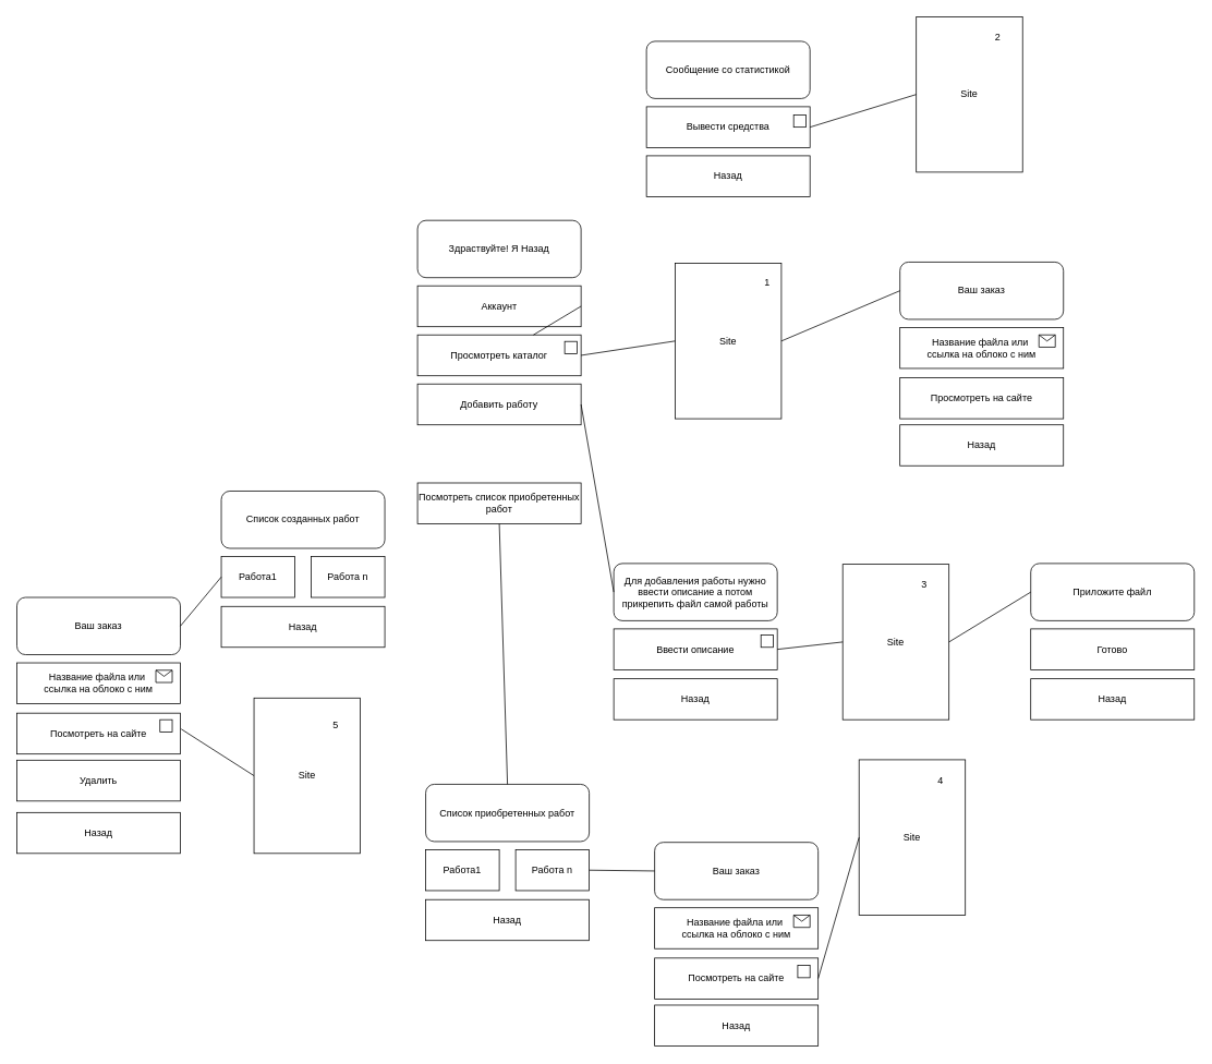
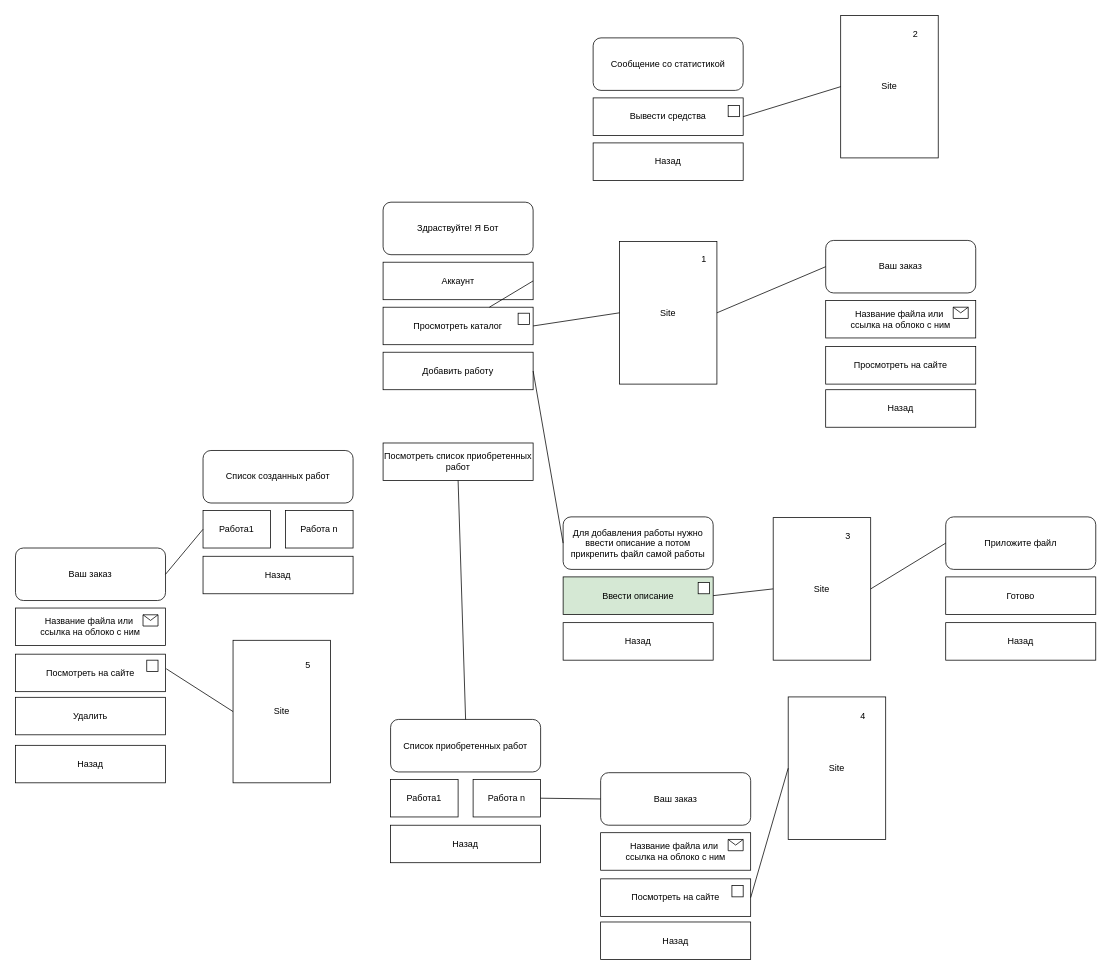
  <mxCell id="0" />
  <mxCell id="1" parent="0" />
  <mxCell id="2" value="Аккаунт" style="rounded=0;whiteSpace=wrap;html=1;" parent="1" vertex="1"><mxGeometry x="510" y="349" width="200" height="50" as="geometry" /></mxCell>
- <mxCell id="3" value="Здраствуйте! Я Назад" style="rounded=1;whiteSpace=wrap;html=1;" parent="1" vertex="1"><mxGeometry x="510" y="269" width="200" height="70" as="geometry" /></mxCell>
+ <mxCell id="3" value="Здраствуйте! Я Бот" style="rounded=1;whiteSpace=wrap;html=1;" parent="1" vertex="1"><mxGeometry x="510" y="269" width="200" height="70" as="geometry" /></mxCell>
  <mxCell id="4" value="Просмотреть каталог" style="rounded=0;whiteSpace=wrap;html=1;" parent="1" vertex="1"><mxGeometry x="510" y="409" width="200" height="50" as="geometry" /></mxCell>
  <mxCell id="5" value="Добавить работу" style="rounded=0;whiteSpace=wrap;html=1;" parent="1" vertex="1"><mxGeometry x="510" y="469" width="200" height="50" as="geometry" /></mxCell>
  <mxCell id="6" value="Назад" style="rounded=0;whiteSpace=wrap;html=1;" parent="1" vertex="1"><mxGeometry x="790" y="190" width="200" height="50" as="geometry" /></mxCell>
  <mxCell id="7" value="Сообщение со статистикой" style="rounded=1;whiteSpace=wrap;html=1;" parent="1" vertex="1"><mxGeometry x="790" y="50" width="200" height="70" as="geometry" /></mxCell>
  <mxCell id="8" value="" style="endArrow=none;html=1;rounded=0;exitX=1;exitY=0.5;exitDx=0;exitDy=0;" parent="1" source="2" target="4" edge="1"><mxGeometry width="50" height="50" relative="1" as="geometry"><mxPoint x="840" y="360" as="sourcePoint" /><mxPoint x="890" y="310" as="targetPoint" /></mxGeometry></mxCell>
  <mxCell id="9" value="" style="whiteSpace=wrap;html=1;aspect=fixed;" parent="1" vertex="1"><mxGeometry x="690" y="417" width="15" height="15" as="geometry" /></mxCell>
- <mxCell id="10" value="Ввести описание" style="rounded=0;whiteSpace=wrap;html=1;" parent="1" vertex="1"><mxGeometry x="750" y="768.5" width="200" height="50" as="geometry" /></mxCell>
+ <mxCell id="10" value="Ввести описание" style="rounded=0;whiteSpace=wrap;html=1;fillColor=#d5e8d4;" parent="1" vertex="1"><mxGeometry x="750" y="768.5" width="200" height="50" as="geometry" /></mxCell>
  <mxCell id="11" value="Для добавления работы нужно ввести описание а потом прикрепить файл самой работы" style="rounded=1;whiteSpace=wrap;html=1;" parent="1" vertex="1"><mxGeometry x="750" y="688.5" width="200" height="70" as="geometry" /></mxCell>
  <mxCell id="12" value="" style="whiteSpace=wrap;html=1;aspect=fixed;" parent="1" vertex="1"><mxGeometry x="930" y="776" width="15" height="15" as="geometry" /></mxCell>
  <mxCell id="13" value="Site" style="rounded=0;whiteSpace=wrap;html=1;" parent="1" vertex="1"><mxGeometry x="1030" y="689.5" width="130" height="190" as="geometry" /></mxCell>
  <mxCell id="14" value="Назад" style="rounded=0;whiteSpace=wrap;html=1;" parent="1" vertex="1"><mxGeometry x="750" y="829.5" width="200" height="50" as="geometry" /></mxCell>
  <mxCell id="15" value="Приложите файл" style="rounded=1;whiteSpace=wrap;html=1;" parent="1" vertex="1"><mxGeometry x="1260" y="688.5" width="200" height="70" as="geometry" /></mxCell>
  <mxCell id="16" value="Назад" style="rounded=0;whiteSpace=wrap;html=1;" parent="1" vertex="1"><mxGeometry x="1260" y="829.5" width="200" height="50" as="geometry" /></mxCell>
  <mxCell id="17" value="Готово" style="rounded=0;whiteSpace=wrap;html=1;" parent="1" vertex="1"><mxGeometry x="1260" y="768.5" width="200" height="50" as="geometry" /></mxCell>
  <mxCell id="18" value="" style="endArrow=none;html=1;rounded=0;exitX=1;exitY=0.5;exitDx=0;exitDy=0;entryX=0;entryY=0.5;entryDx=0;entryDy=0;" parent="1" source="10" target="13" edge="1"><mxGeometry width="50" height="50" relative="1" as="geometry"><mxPoint x="1060" y="809.5" as="sourcePoint" /><mxPoint x="1110" y="759.5" as="targetPoint" /></mxGeometry></mxCell>
  <mxCell id="19" value="" style="endArrow=none;html=1;rounded=0;exitX=1;exitY=0.5;exitDx=0;exitDy=0;entryX=0;entryY=0.5;entryDx=0;entryDy=0;" parent="1" source="13" target="15" edge="1"><mxGeometry width="50" height="50" relative="1" as="geometry"><mxPoint x="1230" y="879.5" as="sourcePoint" /><mxPoint x="1280" y="829.5" as="targetPoint" /></mxGeometry></mxCell>
  <mxCell id="20" value="" style="endArrow=none;html=1;rounded=0;exitX=1;exitY=0.5;exitDx=0;exitDy=0;entryX=0;entryY=0.5;entryDx=0;entryDy=0;" parent="1" source="5" target="11" edge="1"><mxGeometry width="50" height="50" relative="1" as="geometry"><mxPoint x="820" y="770" as="sourcePoint" /><mxPoint x="870" y="720" as="targetPoint" /></mxGeometry></mxCell>
  <mxCell id="21" value="Site" style="rounded=0;whiteSpace=wrap;html=1;" parent="1" vertex="1"><mxGeometry x="825" y="321.5" width="130" height="190" as="geometry" /></mxCell>
  <mxCell id="22" value="Ваш заказ" style="rounded=1;whiteSpace=wrap;html=1;" parent="1" vertex="1"><mxGeometry x="1100" y="320" width="200" height="70" as="geometry" /></mxCell>
  <mxCell id="23" value="Название файла или&amp;nbsp;&lt;br&gt;ссылка на облоко с ним" style="rounded=0;whiteSpace=wrap;html=1;" parent="1" vertex="1"><mxGeometry x="1100" y="400" width="200" height="50" as="geometry" /></mxCell>
  <mxCell id="24" value="" style="shape=message;html=1;html=1;outlineConnect=0;labelPosition=center;verticalLabelPosition=bottom;align=center;verticalAlign=top;" parent="1" vertex="1"><mxGeometry x="1270" y="409" width="20" height="15" as="geometry" /></mxCell>
  <mxCell id="25" value="Назад" style="rounded=0;whiteSpace=wrap;html=1;" parent="1" vertex="1"><mxGeometry x="1100" y="519" width="200" height="50" as="geometry" /></mxCell>
  <mxCell id="26" value="Посмотреть список приобретенных работ" style="rounded=0;whiteSpace=wrap;html=1;" parent="1" vertex="1"><mxGeometry x="510" y="590" width="200" height="50" as="geometry" /></mxCell>
  <mxCell id="27" value="" style="endArrow=none;html=1;rounded=0;exitX=1;exitY=0.5;exitDx=0;exitDy=0;entryX=0;entryY=0.5;entryDx=0;entryDy=0;" parent="1" source="4" target="21" edge="1"><mxGeometry width="50" height="50" relative="1" as="geometry"><mxPoint x="520" y="780" as="sourcePoint" /><mxPoint x="570" y="730" as="targetPoint" /></mxGeometry></mxCell>
  <mxCell id="28" value="" style="endArrow=none;html=1;rounded=0;exitX=1;exitY=0.5;exitDx=0;exitDy=0;entryX=0;entryY=0.5;entryDx=0;entryDy=0;" parent="1" source="21" target="22" edge="1"><mxGeometry width="50" height="50" relative="1" as="geometry"><mxPoint x="990" y="560" as="sourcePoint" /><mxPoint x="1040" y="510" as="targetPoint" /></mxGeometry></mxCell>
  <mxCell id="29" value="Вывести средства" style="rounded=0;whiteSpace=wrap;html=1;" parent="1" vertex="1"><mxGeometry x="790" y="130" width="200" height="50" as="geometry" /></mxCell>
  <mxCell id="30" value="" style="whiteSpace=wrap;html=1;aspect=fixed;" parent="1" vertex="1"><mxGeometry x="970" y="140" width="15" height="15" as="geometry" /></mxCell>
  <mxCell id="31" value="Site" style="rounded=0;whiteSpace=wrap;html=1;" parent="1" vertex="1"><mxGeometry x="1120" y="20" width="130" height="190" as="geometry" /></mxCell>
  <mxCell id="32" value="" style="endArrow=none;html=1;rounded=0;exitX=1;exitY=0.5;exitDx=0;exitDy=0;entryX=0;entryY=0.5;entryDx=0;entryDy=0;" parent="1" source="29" target="31" edge="1"><mxGeometry width="50" height="50" relative="1" as="geometry"><mxPoint x="1020" y="290" as="sourcePoint" /><mxPoint x="1070" y="240" as="targetPoint" /></mxGeometry></mxCell>
  <mxCell id="33" value="Список приобретенных работ" style="rounded=1;whiteSpace=wrap;html=1;" parent="1" vertex="1"><mxGeometry x="520" y="958.5" width="200" height="70" as="geometry" /></mxCell>
  <mxCell id="34" value="Назад" style="rounded=0;whiteSpace=wrap;html=1;" parent="1" vertex="1"><mxGeometry x="520" y="1099.5" width="200" height="50" as="geometry" /></mxCell>
  <mxCell id="35" value="Работа1" style="rounded=0;whiteSpace=wrap;html=1;" parent="1" vertex="1"><mxGeometry x="520" y="1038.5" width="90" height="50" as="geometry" /></mxCell>
  <mxCell id="36" value="Работа n" style="rounded=0;whiteSpace=wrap;html=1;" parent="1" vertex="1"><mxGeometry x="630" y="1038.5" width="90" height="50" as="geometry" /></mxCell>
  <mxCell id="37" value="Просмотреть на сайте" style="rounded=0;whiteSpace=wrap;html=1;" parent="1" vertex="1"><mxGeometry x="1100" y="461.5" width="200" height="50" as="geometry" /></mxCell>
  <mxCell id="38" value="Ваш заказ" style="rounded=1;whiteSpace=wrap;html=1;" parent="1" vertex="1"><mxGeometry x="800" y="1029.5" width="200" height="70" as="geometry" /></mxCell>
  <mxCell id="39" value="Название файла или&amp;nbsp;&lt;br&gt;ссылка на облоко с ним" style="rounded=0;whiteSpace=wrap;html=1;" parent="1" vertex="1"><mxGeometry x="800" y="1109.5" width="200" height="50" as="geometry" /></mxCell>
  <mxCell id="40" value="" style="shape=message;html=1;html=1;outlineConnect=0;labelPosition=center;verticalLabelPosition=bottom;align=center;verticalAlign=top;" parent="1" vertex="1"><mxGeometry x="970" y="1118.5" width="20" height="15" as="geometry" /></mxCell>
  <mxCell id="41" value="Назад" style="rounded=0;whiteSpace=wrap;html=1;" parent="1" vertex="1"><mxGeometry x="800" y="1228.5" width="200" height="50" as="geometry" /></mxCell>
  <mxCell id="42" value="Посмотреть на сайте" style="rounded=0;whiteSpace=wrap;html=1;" parent="1" vertex="1"><mxGeometry x="800" y="1171" width="200" height="50" as="geometry" /></mxCell>
  <mxCell id="43" value="" style="endArrow=none;html=1;rounded=0;exitX=1;exitY=0.5;exitDx=0;exitDy=0;entryX=0;entryY=0.5;entryDx=0;entryDy=0;" parent="1" source="36" target="38" edge="1"><mxGeometry width="50" height="50" relative="1" as="geometry"><mxPoint x="640" y="1198.5" as="sourcePoint" /><mxPoint x="690" y="1148.5" as="targetPoint" /></mxGeometry></mxCell>
  <mxCell id="44" value="" style="endArrow=none;html=1;rounded=0;entryX=0.5;entryY=1;entryDx=0;entryDy=0;exitX=0.5;exitY=0;exitDx=0;exitDy=0;" parent="1" source="33" target="26" edge="1"><mxGeometry width="50" height="50" relative="1" as="geometry"><mxPoint x="420" y="798.5" as="sourcePoint" /><mxPoint x="470" y="748.5" as="targetPoint" /></mxGeometry></mxCell>
  <mxCell id="45" value="Список созданных работ" style="rounded=1;whiteSpace=wrap;html=1;" parent="1" vertex="1"><mxGeometry x="270" y="600" width="200" height="70" as="geometry" /></mxCell>
  <mxCell id="46" value="Назад" style="rounded=0;whiteSpace=wrap;html=1;" parent="1" vertex="1"><mxGeometry x="270" y="741" width="200" height="50" as="geometry" /></mxCell>
  <mxCell id="47" value="Работа1" style="rounded=0;whiteSpace=wrap;html=1;" parent="1" vertex="1"><mxGeometry x="270" y="680" width="90" height="50" as="geometry" /></mxCell>
  <mxCell id="48" value="Работа n" style="rounded=0;whiteSpace=wrap;html=1;" parent="1" vertex="1"><mxGeometry x="380" y="680" width="90" height="50" as="geometry" /></mxCell>
  <mxCell id="49" value="Ваш заказ" style="rounded=1;whiteSpace=wrap;html=1;" parent="1" vertex="1"><mxGeometry x="20" y="730" width="200" height="70" as="geometry" /></mxCell>
  <mxCell id="50" value="Название файла или&amp;nbsp;&lt;br&gt;ссылка на облоко с ним" style="rounded=0;whiteSpace=wrap;html=1;" parent="1" vertex="1"><mxGeometry x="20" y="810" width="200" height="50" as="geometry" /></mxCell>
  <mxCell id="51" value="" style="shape=message;html=1;html=1;outlineConnect=0;labelPosition=center;verticalLabelPosition=bottom;align=center;verticalAlign=top;" parent="1" vertex="1"><mxGeometry x="190" y="819" width="20" height="15" as="geometry" /></mxCell>
  <mxCell id="52" value="Удалить" style="rounded=0;whiteSpace=wrap;html=1;" parent="1" vertex="1"><mxGeometry x="20" y="929" width="200" height="50" as="geometry" /></mxCell>
  <mxCell id="53" value="Посмотреть на сайте" style="rounded=0;whiteSpace=wrap;html=1;" parent="1" vertex="1"><mxGeometry x="20" y="871.5" width="200" height="50" as="geometry" /></mxCell>
  <mxCell id="54" value="Назад" style="rounded=0;whiteSpace=wrap;html=1;" parent="1" vertex="1"><mxGeometry x="20" y="993" width="200" height="50" as="geometry" /></mxCell>
  <mxCell id="55" value="" style="endArrow=none;html=1;rounded=0;entryX=0;entryY=0.5;entryDx=0;entryDy=0;exitX=1;exitY=0.5;exitDx=0;exitDy=0;" parent="1" source="49" target="47" edge="1"><mxGeometry width="50" height="50" relative="1" as="geometry"><mxPoint x="270" y="908.5" as="sourcePoint" /><mxPoint x="320" y="858.5" as="targetPoint" /></mxGeometry></mxCell>
  <mxCell id="56" value="" style="whiteSpace=wrap;html=1;aspect=fixed;" parent="1" vertex="1"><mxGeometry x="195" y="879.5" width="15" height="15" as="geometry" /></mxCell>
  <mxCell id="57" value="" style="whiteSpace=wrap;html=1;aspect=fixed;" parent="1" vertex="1"><mxGeometry x="975" y="1180" width="15" height="15" as="geometry" /></mxCell>
  <mxCell id="58" value="Site" style="rounded=0;whiteSpace=wrap;html=1;" parent="1" vertex="1"><mxGeometry x="310" y="853" width="130" height="190" as="geometry" /></mxCell>
  <mxCell id="59" value="Site" style="rounded=0;whiteSpace=wrap;html=1;" parent="1" vertex="1"><mxGeometry x="1050" y="928.5" width="130" height="190" as="geometry" /></mxCell>
  <mxCell id="60" value="" style="endArrow=none;html=1;rounded=0;exitX=1;exitY=0.5;exitDx=0;exitDy=0;entryX=0;entryY=0.5;entryDx=0;entryDy=0;endFill=0;" parent="1" source="42" target="59" edge="1"><mxGeometry width="50" height="50" relative="1" as="geometry"><mxPoint x="1060" y="1220" as="sourcePoint" /><mxPoint x="1110" y="1170" as="targetPoint" /></mxGeometry></mxCell>
  <mxCell id="61" value="" style="endArrow=none;html=1;rounded=0;exitX=1.005;exitY=0.39;exitDx=0;exitDy=0;exitPerimeter=0;entryX=0;entryY=0.5;entryDx=0;entryDy=0;endFill=0;" parent="1" source="53" target="58" edge="1"><mxGeometry width="50" height="50" relative="1" as="geometry"><mxPoint x="620" y="920" as="sourcePoint" /><mxPoint x="670" y="870" as="targetPoint" /></mxGeometry></mxCell>
  <mxCell id="62" value="1" style="text;html=1;strokeColor=none;fillColor=none;align=center;verticalAlign=middle;whiteSpace=wrap;rounded=0;" vertex="1" parent="1"><mxGeometry x="908" y="330" width="60" height="30" as="geometry" /></mxCell>
  <mxCell id="63" value="2" style="text;html=1;strokeColor=none;fillColor=none;align=center;verticalAlign=middle;whiteSpace=wrap;rounded=0;" vertex="1" parent="1"><mxGeometry x="1190" y="30" width="60" height="30" as="geometry" /></mxCell>
  <mxCell id="64" value="3" style="text;html=1;strokeColor=none;fillColor=none;align=center;verticalAlign=middle;whiteSpace=wrap;rounded=0;" vertex="1" parent="1"><mxGeometry x="1100" y="700" width="60" height="30" as="geometry" /></mxCell>
  <mxCell id="65" value="4" style="text;html=1;strokeColor=none;fillColor=none;align=center;verticalAlign=middle;whiteSpace=wrap;rounded=0;" vertex="1" parent="1"><mxGeometry x="1120" y="939" width="60" height="30" as="geometry" /></mxCell>
  <mxCell id="66" value="5" style="text;html=1;strokeColor=none;fillColor=none;align=center;verticalAlign=middle;whiteSpace=wrap;rounded=0;" vertex="1" parent="1"><mxGeometry x="380" y="871.5" width="60" height="30" as="geometry" /></mxCell>
